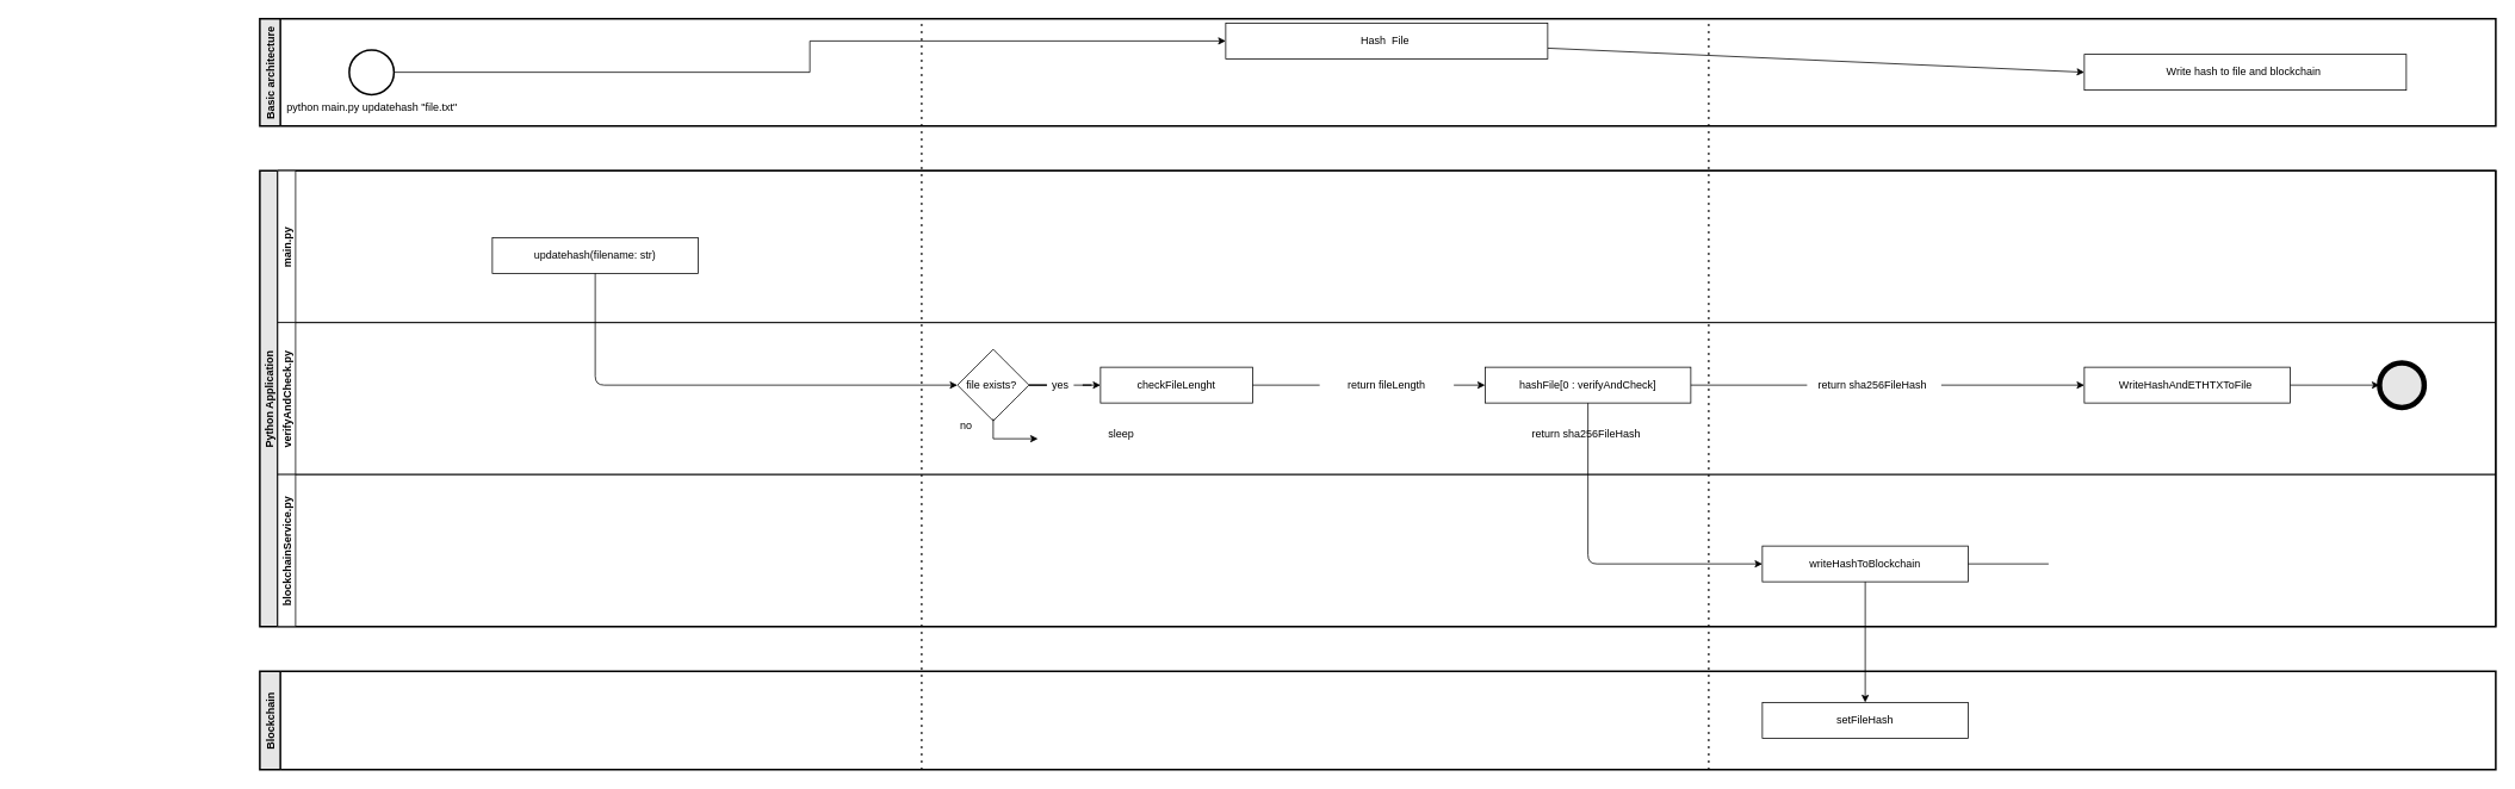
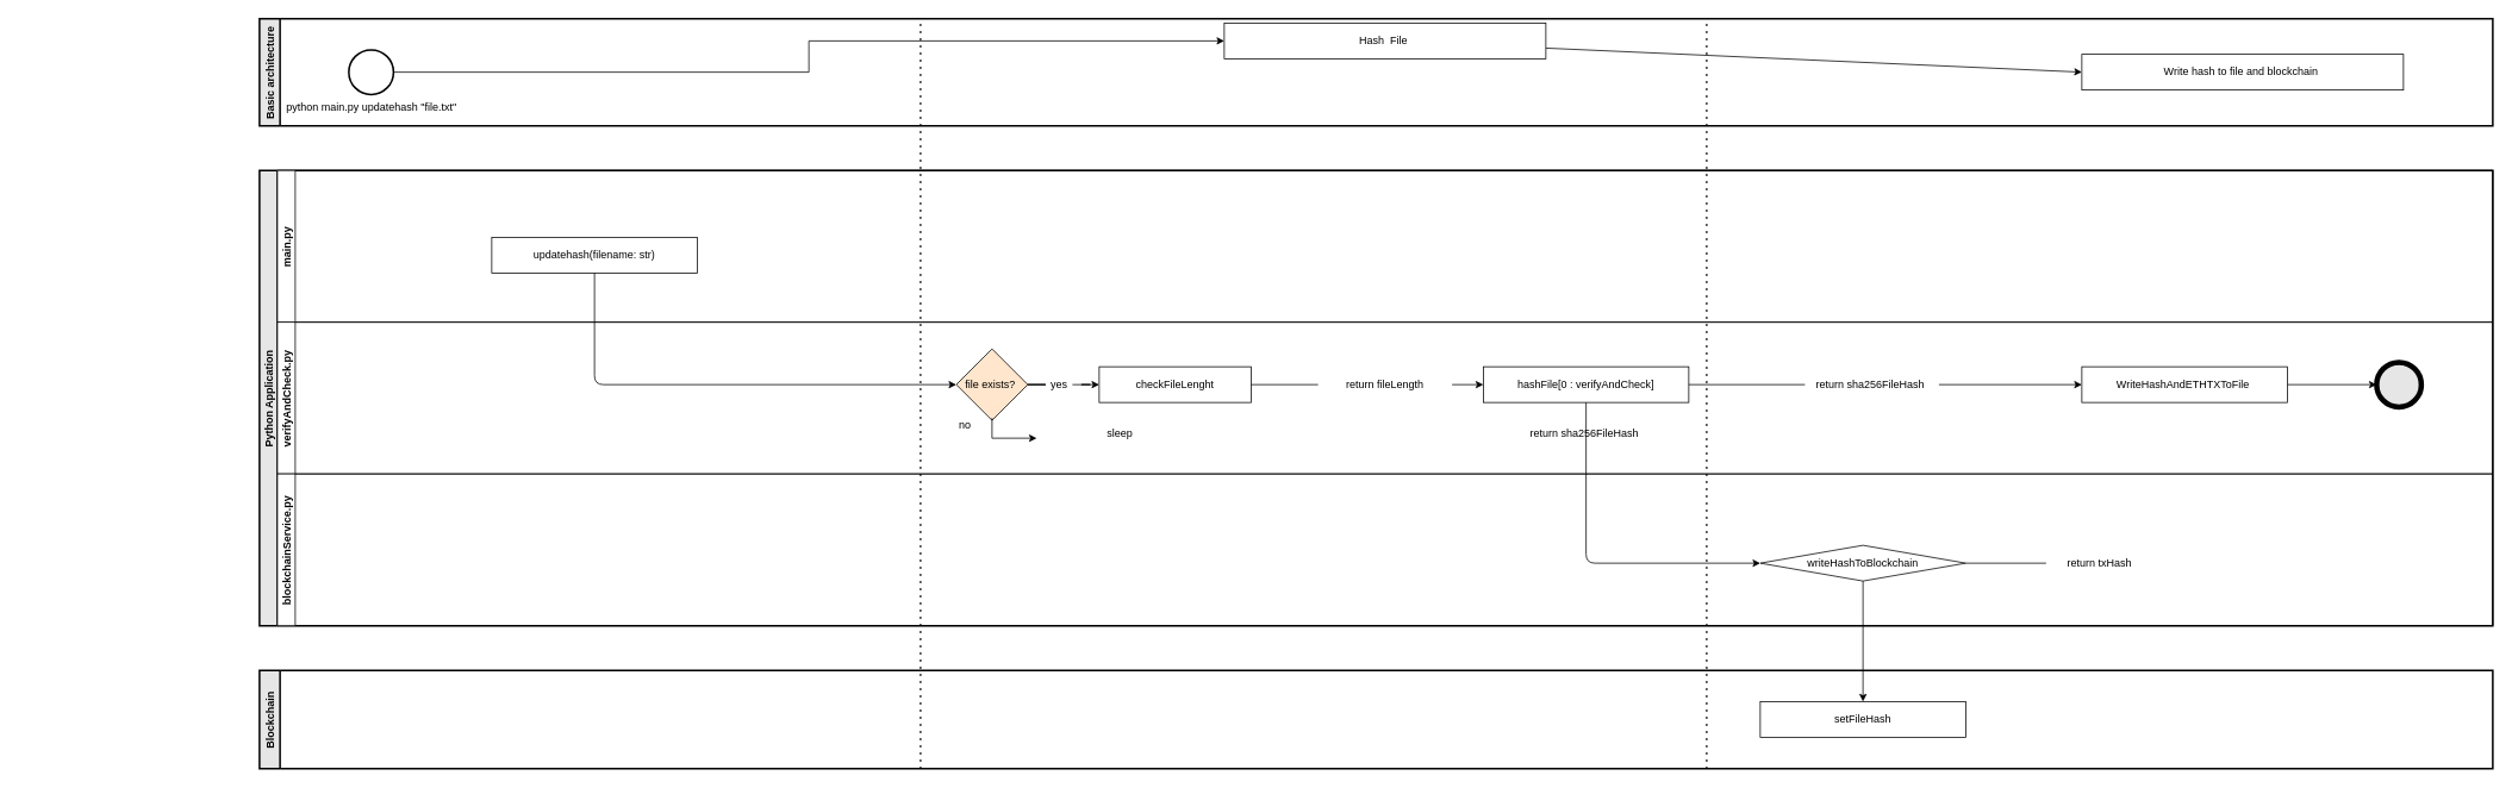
  <mxCell id="0" />
  <mxCell id="1" parent="0" />
  <mxCell id="2" value="Basic architecture" style="swimlane;horizontal=0;strokeWidth=2;fillColor=#E6E6E6;" parent="1" vertex="1"><mxGeometry x="290" y="20" width="2500" height="120" as="geometry"><mxRectangle x="-390" y="50" width="30" height="140" as="alternateBounds" /></mxGeometry></mxCell>
  <mxCell id="3" style="edgeStyle=none;html=1;entryX=0;entryY=0.5;entryDx=0;entryDy=0;" edge="1" parent="2" source="4" target="5"><mxGeometry relative="1" as="geometry" /></mxCell>
  <mxCell id="4" value="Hash &amp;nbsp;File&amp;nbsp;" style="rounded=0;whiteSpace=wrap;html=1;" parent="2" vertex="1"><mxGeometry x="1080" y="5" width="360" height="40" as="geometry" /></mxCell>
  <mxCell id="5" value="Write hash to file and blockchain&amp;nbsp;" style="rounded=0;whiteSpace=wrap;html=1;" parent="2" vertex="1"><mxGeometry x="2040" y="40" width="360" height="40" as="geometry" /></mxCell>
  <mxCell id="6" style="edgeStyle=orthogonalEdgeStyle;rounded=0;orthogonalLoop=1;jettySize=auto;html=1;entryX=0;entryY=0.5;entryDx=0;entryDy=0;exitX=1;exitY=0.5;exitDx=0;exitDy=0;exitPerimeter=0;" parent="2" source="7" target="4" edge="1"><mxGeometry relative="1" as="geometry"><mxPoint x="420" y="60" as="sourcePoint" /><mxPoint x="860.5" y="60" as="targetPoint" /></mxGeometry></mxCell>
  <mxCell id="7" value="" style="strokeWidth=2;html=1;shape=mxgraph.flowchart.start_2;whiteSpace=wrap;" parent="2" vertex="1"><mxGeometry x="100" y="35" width="50" height="50" as="geometry" /></mxCell>
  <mxCell id="8" value="python main.py updatehash &quot;file.txt&quot;" style="text;html=1;align=center;verticalAlign=middle;resizable=0;points=[];autosize=1;strokeColor=none;fillColor=none;" parent="2" vertex="1"><mxGeometry x="20" y="90" width="210" height="20" as="geometry" /></mxCell>
  <mxCell id="9" value="Blockchain" style="swimlane;horizontal=0;strokeWidth=2;fillColor=#E6E6E6;" parent="1" vertex="1"><mxGeometry x="290" y="750" width="2500" height="110" as="geometry"><mxRectangle x="-390" y="50" width="30" height="140" as="alternateBounds" /></mxGeometry></mxCell>
  <mxCell id="10" value="setFileHash" style="rounded=0;whiteSpace=wrap;html=1;" parent="9" vertex="1"><mxGeometry x="1680" y="35" width="230" height="40" as="geometry" /></mxCell>
  <mxCell id="11" value="&lt;div style=&quot;color: rgb(212 , 212 , 212) ; background-color: rgb(30 , 30 , 30) ; font-family: &amp;#34;menlo&amp;#34; , &amp;#34;monaco&amp;#34; , &amp;#34;courier new&amp;#34; , monospace ; font-size: 15px ; line-height: 23px&quot;&gt;&lt;br&gt;&lt;/div&gt;" style="text;html=1;align=center;verticalAlign=middle;resizable=0;points=[];autosize=1;strokeColor=none;fillColor=none;" parent="1" vertex="1"><mxGeometry x="20" y="305" width="20" height="30" as="geometry" /></mxCell>
  <mxCell id="12" value="" style="endArrow=none;dashed=1;html=1;dashPattern=1 3;strokeWidth=2;rounded=0;" parent="1" edge="1"><mxGeometry width="50" height="50" relative="1" as="geometry"><mxPoint x="1030" y="860" as="sourcePoint" /><mxPoint x="1030" y="20" as="targetPoint" /></mxGeometry></mxCell>
  <mxCell id="13" value="Python Application" style="swimlane;childLayout=stackLayout;resizeParent=1;resizeParentMax=0;horizontal=0;startSize=20;horizontalStack=0;labelBackgroundColor=#E6E6E6;fillColor=#E6E6E6;strokeWidth=2;" parent="1" vertex="1"><mxGeometry x="290" y="190" width="2500" height="510" as="geometry"><mxRectangle x="-390" y="600" width="30" height="130" as="alternateBounds" /></mxGeometry></mxCell>
  <mxCell id="14" value="main.py" style="swimlane;startSize=20;horizontal=0;" parent="13" vertex="1"><mxGeometry x="20" width="2480" height="170" as="geometry" /></mxCell>
  <mxCell id="15" value="updatehash(filename: str)" style="rounded=0;whiteSpace=wrap;html=1;" vertex="1" parent="14"><mxGeometry x="240" y="75" width="230" height="40" as="geometry" /></mxCell>
  <mxCell id="16" value="verifyAndCheck.py" style="swimlane;startSize=20;horizontal=0;" vertex="1" parent="13"><mxGeometry x="20" y="170" width="2480" height="170" as="geometry" /></mxCell>
  <mxCell id="17" style="edgeStyle=orthogonalEdgeStyle;rounded=0;orthogonalLoop=1;jettySize=auto;html=1;startArrow=none;" edge="1" parent="16" source="30" target="19"><mxGeometry relative="1" as="geometry" /></mxCell>
- <mxCell id="18" value="file exists?&amp;nbsp;" style="rhombus;whiteSpace=wrap;html=1;" vertex="1" parent="16"><mxGeometry x="760" y="30" width="80" height="80" as="geometry" /></mxCell>
+ <mxCell id="18" value="file exists?&amp;nbsp;" style="rhombus;whiteSpace=wrap;html=1;fillColor=#ffe6cc;" vertex="1" parent="16"><mxGeometry x="760" y="30" width="80" height="80" as="geometry" /></mxCell>
  <mxCell id="19" value="checkFileLenght" style="rounded=0;whiteSpace=wrap;html=1;" vertex="1" parent="16"><mxGeometry x="920" y="50" width="170" height="40" as="geometry" /></mxCell>
  <mxCell id="20" value="no" style="text;html=1;strokeColor=none;fillColor=none;align=center;verticalAlign=middle;whiteSpace=wrap;rounded=0;" vertex="1" parent="16"><mxGeometry x="740" y="100" width="60" height="30" as="geometry" /></mxCell>
  <mxCell id="21" value="sleep&amp;nbsp;" style="text;html=1;strokeColor=none;fillColor=none;align=center;verticalAlign=middle;whiteSpace=wrap;rounded=0;" vertex="1" parent="16"><mxGeometry x="915" y="110" width="60" height="30" as="geometry" /></mxCell>
  <mxCell id="22" value="" style="endArrow=classic;html=1;rounded=0;exitX=1;exitY=0.25;exitDx=0;exitDy=0;" edge="1" parent="16" source="20"><mxGeometry width="50" height="50" relative="1" as="geometry"><mxPoint x="780" y="330" as="sourcePoint" /><mxPoint x="850" y="130" as="targetPoint" /><Array as="points"><mxPoint x="800" y="130" /></Array></mxGeometry></mxCell>
  <mxCell id="23" value="return&amp;nbsp;sha256FileHash&amp;nbsp;" style="text;html=1;strokeColor=none;fillColor=none;align=center;verticalAlign=middle;whiteSpace=wrap;rounded=0;" vertex="1" parent="16"><mxGeometry x="1390" y="110" width="150" height="30" as="geometry" /></mxCell>
  <mxCell id="24" style="edgeStyle=orthogonalEdgeStyle;rounded=0;orthogonalLoop=1;jettySize=auto;html=1;entryX=0;entryY=0.5;entryDx=0;entryDy=0;entryPerimeter=0;" edge="1" parent="16" source="25" target="26"><mxGeometry relative="1" as="geometry" /></mxCell>
  <mxCell id="25" value="WriteHashAndETHTXToFile&amp;nbsp;" style="rounded=0;whiteSpace=wrap;html=1;" vertex="1" parent="16"><mxGeometry x="2020" y="50" width="230" height="40" as="geometry" /></mxCell>
  <mxCell id="26" value="" style="points=[[0.145,0.145,0],[0.5,0,0],[0.855,0.145,0],[1,0.5,0],[0.855,0.855,0],[0.5,1,0],[0.145,0.855,0],[0,0.5,0]];shape=mxgraph.bpmn.event;html=1;verticalLabelPosition=bottom;labelBackgroundColor=#ffffff;verticalAlign=top;align=center;perimeter=ellipsePerimeter;outlineConnect=0;aspect=fixed;outline=end;symbol=terminate2;strokeWidth=2;fillColor=#E6E6E6;" vertex="1" parent="16"><mxGeometry x="2350" y="45" width="50" height="50" as="geometry" /></mxCell>
  <mxCell id="27" style="edgeStyle=none;html=1;exitX=1;exitY=0.5;exitDx=0;exitDy=0;entryX=0;entryY=0.5;entryDx=0;entryDy=0;" edge="1" parent="16" source="28" target="33"><mxGeometry relative="1" as="geometry" /></mxCell>
  <mxCell id="28" value="return&amp;nbsp;fileLength" style="text;html=1;strokeColor=none;fillColor=none;align=center;verticalAlign=middle;whiteSpace=wrap;rounded=0;" vertex="1" parent="16"><mxGeometry x="1165" y="55" width="150" height="30" as="geometry" /></mxCell>
  <mxCell id="29" value="" style="edgeStyle=orthogonalEdgeStyle;rounded=0;orthogonalLoop=1;jettySize=auto;html=1;entryX=0;entryY=0.5;entryDx=0;entryDy=0;endArrow=none;" edge="1" parent="16" source="19" target="28"><mxGeometry relative="1" as="geometry"><mxPoint x="1150" y="70" as="sourcePoint" /><mxPoint x="1340" y="70" as="targetPoint" /></mxGeometry></mxCell>
  <mxCell id="30" value="yes" style="text;html=1;align=center;verticalAlign=middle;resizable=0;points=[];autosize=1;strokeColor=none;fillColor=none;" vertex="1" parent="16"><mxGeometry x="860" y="60" width="30" height="20" as="geometry" /></mxCell>
  <mxCell id="31" value="" style="edgeStyle=orthogonalEdgeStyle;rounded=0;orthogonalLoop=1;jettySize=auto;html=1;endArrow=none;" edge="1" parent="16" source="18" target="30"><mxGeometry relative="1" as="geometry"><mxPoint x="480" y="260" as="sourcePoint" /><mxPoint x="560" y="260" as="targetPoint" /></mxGeometry></mxCell>
  <mxCell id="32" style="edgeStyle=none;html=1;entryX=0;entryY=0.5;entryDx=0;entryDy=0;startArrow=none;" edge="1" parent="16" source="34" target="25"><mxGeometry relative="1" as="geometry" /></mxCell>
  <mxCell id="33" value="hashFile[0 :&amp;nbsp;verifyAndCheck]" style="rounded=0;whiteSpace=wrap;html=1;" vertex="1" parent="16"><mxGeometry x="1350" y="50" width="230" height="40" as="geometry" /></mxCell>
  <mxCell id="34" value="return&amp;nbsp;sha256FileHash&amp;nbsp;" style="text;html=1;strokeColor=none;fillColor=none;align=center;verticalAlign=middle;whiteSpace=wrap;rounded=0;" vertex="1" parent="16"><mxGeometry x="1710" y="55" width="150" height="30" as="geometry" /></mxCell>
  <mxCell id="35" value="" style="edgeStyle=none;html=1;entryX=0;entryY=0.5;entryDx=0;entryDy=0;endArrow=none;" edge="1" parent="16" source="33" target="34"><mxGeometry relative="1" as="geometry"><mxPoint x="1210" y="840" as="sourcePoint" /><mxPoint x="1650" y="840" as="targetPoint" /></mxGeometry></mxCell>
  <mxCell id="36" value="blockchainService.py" style="swimlane;startSize=20;horizontal=0;" parent="13" vertex="1"><mxGeometry x="20" y="340" width="2480" height="170" as="geometry" /></mxCell>
- <mxCell id="37" value="writeHashToBlockchain" style="rounded=0;whiteSpace=wrap;html=1;" parent="36" vertex="1"><mxGeometry x="1660" y="80" width="230" height="40" as="geometry" /></mxCell>
+ <mxCell id="37" value="writeHashToBlockchain" style="rhombus;whiteSpace=wrap;html=1;" parent="36" vertex="1"><mxGeometry x="1660" y="80" width="230" height="40" as="geometry" /></mxCell>
+ <mxCell id="38" value="return txHash" style="text;html=1;strokeColor=none;fillColor=none;align=center;verticalAlign=middle;whiteSpace=wrap;rounded=0;" parent="36" vertex="1"><mxGeometry x="2000" y="85" width="80" height="30" as="geometry" /></mxCell>
  <mxCell id="39" value="" style="endArrow=none;html=1;rounded=0;exitX=1;exitY=0.5;exitDx=0;exitDy=0;" parent="36" source="37" edge="1"><mxGeometry width="50" height="50" relative="1" as="geometry"><mxPoint x="1451" y="290" as="sourcePoint" /><mxPoint x="1980" y="100" as="targetPoint" /><Array as="points" /></mxGeometry></mxCell>
  <mxCell id="40" value="" style="endArrow=none;dashed=1;html=1;dashPattern=1 3;strokeWidth=2;rounded=0;" parent="36" edge="1"><mxGeometry width="50" height="50" relative="1" as="geometry"><mxPoint x="1600" y="330" as="sourcePoint" /><mxPoint x="1600" y="-510" as="targetPoint" /></mxGeometry></mxCell>
  <mxCell id="41" style="edgeStyle=none;html=1;entryX=0;entryY=0.5;entryDx=0;entryDy=0;" edge="1" parent="13" source="33" target="37"><mxGeometry relative="1" as="geometry"><Array as="points"><mxPoint x="1485" y="440" /></Array></mxGeometry></mxCell>
  <mxCell id="42" style="edgeStyle=none;html=1;entryX=0;entryY=0.5;entryDx=0;entryDy=0;" edge="1" parent="13" source="15" target="18"><mxGeometry relative="1" as="geometry"><Array as="points"><mxPoint x="375" y="240" /></Array></mxGeometry></mxCell>
  <mxCell id="43" value="" style="endArrow=classic;html=1;rounded=0;exitX=0.5;exitY=1;exitDx=0;exitDy=0;entryX=0.5;entryY=0;entryDx=0;entryDy=0;" parent="1" source="37" target="10" edge="1"><mxGeometry width="50" height="50" relative="1" as="geometry"><mxPoint x="2030" y="570" as="sourcePoint" /><mxPoint x="2080" y="520" as="targetPoint" /></mxGeometry></mxCell>
